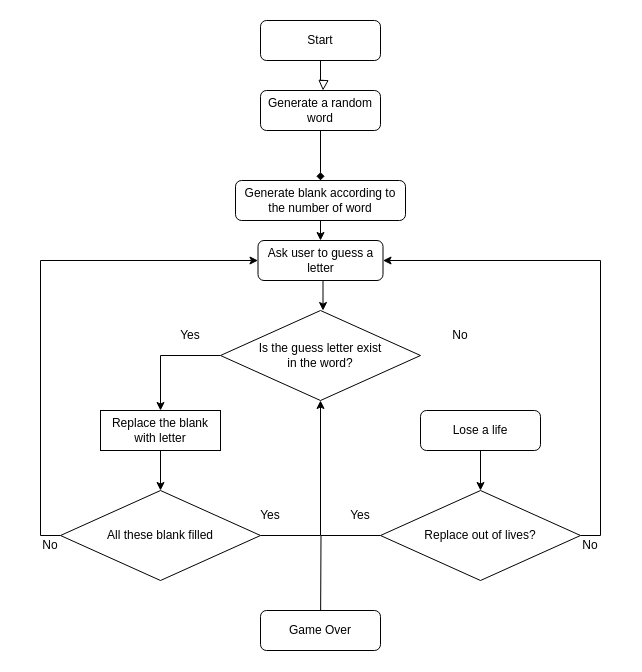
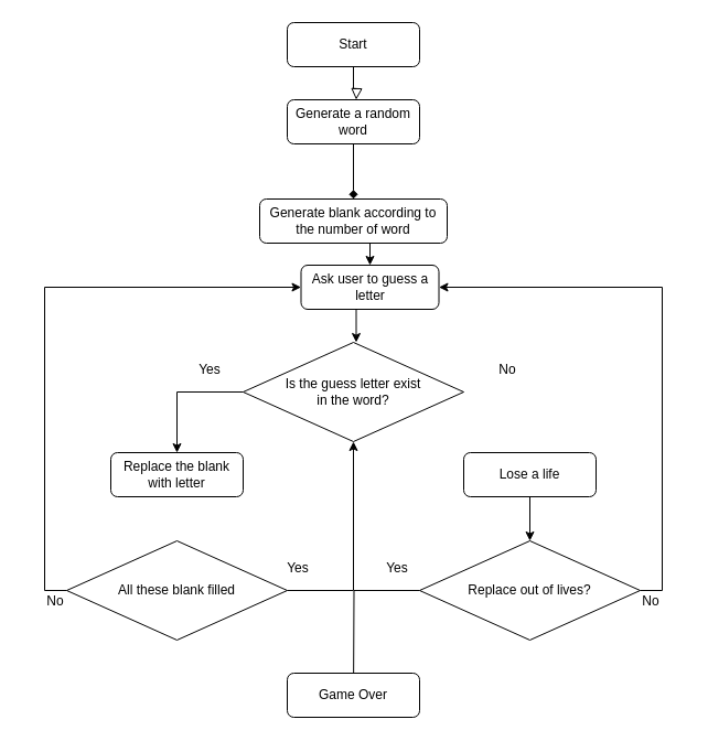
  <mxCell id="0" />
  <mxCell id="1" parent="0" />
  <mxCell id="2" value="" style="rounded=0;html=1;jettySize=auto;orthogonalLoop=1;fontSize=11;endArrow=block;endFill=0;endSize=8;strokeWidth=1;shadow=0;labelBackgroundColor=none;edgeStyle=orthogonalEdgeStyle;" parent="1" source="3" edge="1"><mxGeometry relative="1" as="geometry"><mxPoint x="322.5" y="90" as="targetPoint" /></mxGeometry></mxCell>
  <mxCell id="3" value="Start" style="rounded=1;whiteSpace=wrap;html=1;fontSize=12;glass=0;strokeWidth=1;shadow=0;" parent="1" vertex="1"><mxGeometry x="260" y="20" width="120" height="40" as="geometry" /></mxCell>
  <mxCell id="4" style="edgeStyle=orthogonalEdgeStyle;rounded=0;orthogonalLoop=1;jettySize=auto;html=1;exitX=0.5;exitY=1;exitDx=0;exitDy=0;endArrow=diamond;" edge="1" parent="1" source="5" target="7"><mxGeometry relative="1" as="geometry" /></mxCell>
  <mxCell id="5" value="Generate a random word" style="rounded=1;whiteSpace=wrap;html=1;fontSize=12;glass=0;strokeWidth=1;shadow=0;" vertex="1" parent="1"><mxGeometry x="260" y="90" width="120" height="40" as="geometry" /></mxCell>
  <mxCell id="6" style="edgeStyle=orthogonalEdgeStyle;rounded=0;orthogonalLoop=1;jettySize=auto;html=1;exitX=0.5;exitY=1;exitDx=0;exitDy=0;entryX=0.5;entryY=0;entryDx=0;entryDy=0;" edge="1" parent="1" target="9"><mxGeometry relative="1" as="geometry"><mxPoint x="322.5" y="210" as="sourcePoint" /></mxGeometry></mxCell>
  <mxCell id="7" value="Generate blank according to the number of word" style="rounded=1;whiteSpace=wrap;html=1;fontSize=12;glass=0;strokeWidth=1;shadow=0;" vertex="1" parent="1"><mxGeometry x="235" y="180" width="170" height="40" as="geometry" /></mxCell>
  <mxCell id="8" style="edgeStyle=orthogonalEdgeStyle;rounded=0;orthogonalLoop=1;jettySize=auto;html=1;exitX=0.5;exitY=1;exitDx=0;exitDy=0;entryX=0.5;entryY=0;entryDx=0;entryDy=0;" edge="1" parent="1" source="9"><mxGeometry relative="1" as="geometry"><mxPoint x="322.5" y="310" as="targetPoint" /></mxGeometry></mxCell>
- <mxCell id="9" value="Ask user to guess a letter" style="rounded=1;whiteSpace=wrap;html=1;fontSize=12;glass=0;strokeWidth=1;shadow=0;" vertex="1" parent="1"><mxGeometry x="257.5" y="240" width="125" height="40" as="geometry" /></mxCell>
+ <mxCell id="9" value="Ask user to guess a letter" style="rounded=1;whiteSpace=wrap;html=1;fontSize=12;glass=0;strokeWidth=1;shadow=0;" vertex="1" parent="1"><mxGeometry x="272.5" y="240" width="125" height="40" as="geometry" /></mxCell>
  <mxCell id="10" style="edgeStyle=orthogonalEdgeStyle;rounded=0;orthogonalLoop=1;jettySize=auto;html=1;exitX=0;exitY=0.5;exitDx=0;exitDy=0;entryX=0.5;entryY=0;entryDx=0;entryDy=0;" edge="1" parent="1" source="11" target="15"><mxGeometry relative="1" as="geometry" /></mxCell>
  <mxCell id="11" value="&lt;div&gt;Is the guess letter exist &lt;br&gt;&lt;/div&gt;&lt;div&gt;in the word?&lt;/div&gt;" style="rhombus;whiteSpace=wrap;html=1;" vertex="1" parent="1"><mxGeometry x="220" y="310" width="200" height="90" as="geometry" /></mxCell>
  <mxCell id="12" style="edgeStyle=orthogonalEdgeStyle;rounded=0;orthogonalLoop=1;jettySize=auto;html=1;exitX=0.5;exitY=1;exitDx=0;exitDy=0;entryX=0.5;entryY=0;entryDx=0;entryDy=0;" edge="1" parent="1" source="13" target="23"><mxGeometry relative="1" as="geometry" /></mxCell>
  <mxCell id="13" value="Lose a life" style="rounded=1;whiteSpace=wrap;html=1;fontSize=12;glass=0;strokeWidth=1;shadow=0;" vertex="1" parent="1"><mxGeometry x="420" y="410" width="120" height="40" as="geometry" /></mxCell>
- <mxCell id="14" style="edgeStyle=orthogonalEdgeStyle;rounded=0;orthogonalLoop=1;jettySize=auto;html=1;exitX=0.5;exitY=1;exitDx=0;exitDy=0;entryX=0.5;entryY=0;entryDx=0;entryDy=0;" edge="1" parent="1" source="15" target="20"><mxGeometry relative="1" as="geometry" /></mxCell>
- <mxCell id="15" value="Replace the blank with letter " style="whiteSpace=wrap;html=1;fontSize=12;glass=0;strokeWidth=1;shadow=0;rounded=0;" vertex="1" parent="1"><mxGeometry x="100" y="410" width="120" height="40" as="geometry" /></mxCell>
+ <mxCell id="15" value="Replace the blank with letter " style="rounded=1;whiteSpace=wrap;html=1;fontSize=12;glass=0;strokeWidth=1;shadow=0;" vertex="1" parent="1"><mxGeometry x="100" y="410" width="120" height="40" as="geometry" /></mxCell>
  <mxCell id="16" value="No" style="text;html=1;strokeColor=none;fillColor=none;align=center;verticalAlign=middle;whiteSpace=wrap;rounded=0;" vertex="1" parent="1"><mxGeometry x="430" y="320" width="60" height="30" as="geometry" /></mxCell>
  <mxCell id="17" value="Yes" style="text;html=1;strokeColor=none;fillColor=none;align=center;verticalAlign=middle;whiteSpace=wrap;rounded=0;" vertex="1" parent="1"><mxGeometry x="160" y="320" width="60" height="30" as="geometry" /></mxCell>
  <mxCell id="18" style="edgeStyle=orthogonalEdgeStyle;rounded=0;orthogonalLoop=1;jettySize=auto;html=1;exitX=0;exitY=0.5;exitDx=0;exitDy=0;entryX=0;entryY=0.5;entryDx=0;entryDy=0;" edge="1" parent="1" source="20" target="9"><mxGeometry relative="1" as="geometry" /></mxCell>
  <mxCell id="19" style="edgeStyle=orthogonalEdgeStyle;rounded=0;orthogonalLoop=1;jettySize=auto;html=1;exitX=1;exitY=0.5;exitDx=0;exitDy=0;" edge="1" parent="1" source="20" target="11"><mxGeometry relative="1" as="geometry" /></mxCell>
  <mxCell id="20" value="All these blank filled" style="rhombus;whiteSpace=wrap;html=1;" vertex="1" parent="1"><mxGeometry x="60" y="490" width="200" height="90" as="geometry" /></mxCell>
  <mxCell id="21" style="edgeStyle=orthogonalEdgeStyle;rounded=0;orthogonalLoop=1;jettySize=auto;html=1;exitX=1;exitY=0.5;exitDx=0;exitDy=0;entryX=1;entryY=0.5;entryDx=0;entryDy=0;" edge="1" parent="1" source="23" target="9"><mxGeometry relative="1" as="geometry" /></mxCell>
  <mxCell id="22" style="edgeStyle=orthogonalEdgeStyle;rounded=0;orthogonalLoop=1;jettySize=auto;html=1;exitX=0;exitY=0.5;exitDx=0;exitDy=0;" edge="1" parent="1" source="23"><mxGeometry relative="1" as="geometry"><mxPoint x="320" y="640" as="targetPoint" /></mxGeometry></mxCell>
  <mxCell id="23" value="Replace out of lives?" style="rhombus;whiteSpace=wrap;html=1;" vertex="1" parent="1"><mxGeometry x="380" y="490" width="200" height="90" as="geometry" /></mxCell>
  <mxCell id="24" value="Game Over" style="rounded=1;whiteSpace=wrap;html=1;fontSize=12;glass=0;strokeWidth=1;shadow=0;" vertex="1" parent="1"><mxGeometry x="260" y="610" width="120" height="40" as="geometry" /></mxCell>
  <mxCell id="25" value="Yes" style="text;html=1;strokeColor=none;fillColor=none;align=center;verticalAlign=middle;whiteSpace=wrap;rounded=0;" vertex="1" parent="1"><mxGeometry x="240" y="500" width="60" height="30" as="geometry" /></mxCell>
  <mxCell id="26" value="Yes" style="text;html=1;strokeColor=none;fillColor=none;align=center;verticalAlign=middle;whiteSpace=wrap;rounded=0;" vertex="1" parent="1"><mxGeometry x="330" y="500" width="60" height="30" as="geometry" /></mxCell>
  <mxCell id="27" value="No" style="text;html=1;strokeColor=none;fillColor=none;align=center;verticalAlign=middle;whiteSpace=wrap;rounded=0;" vertex="1" parent="1"><mxGeometry x="560" y="530" width="60" height="30" as="geometry" /></mxCell>
  <mxCell id="28" value="No" style="text;html=1;strokeColor=none;fillColor=none;align=center;verticalAlign=middle;whiteSpace=wrap;rounded=0;" vertex="1" parent="1"><mxGeometry x="20" y="530" width="60" height="30" as="geometry" /></mxCell>
